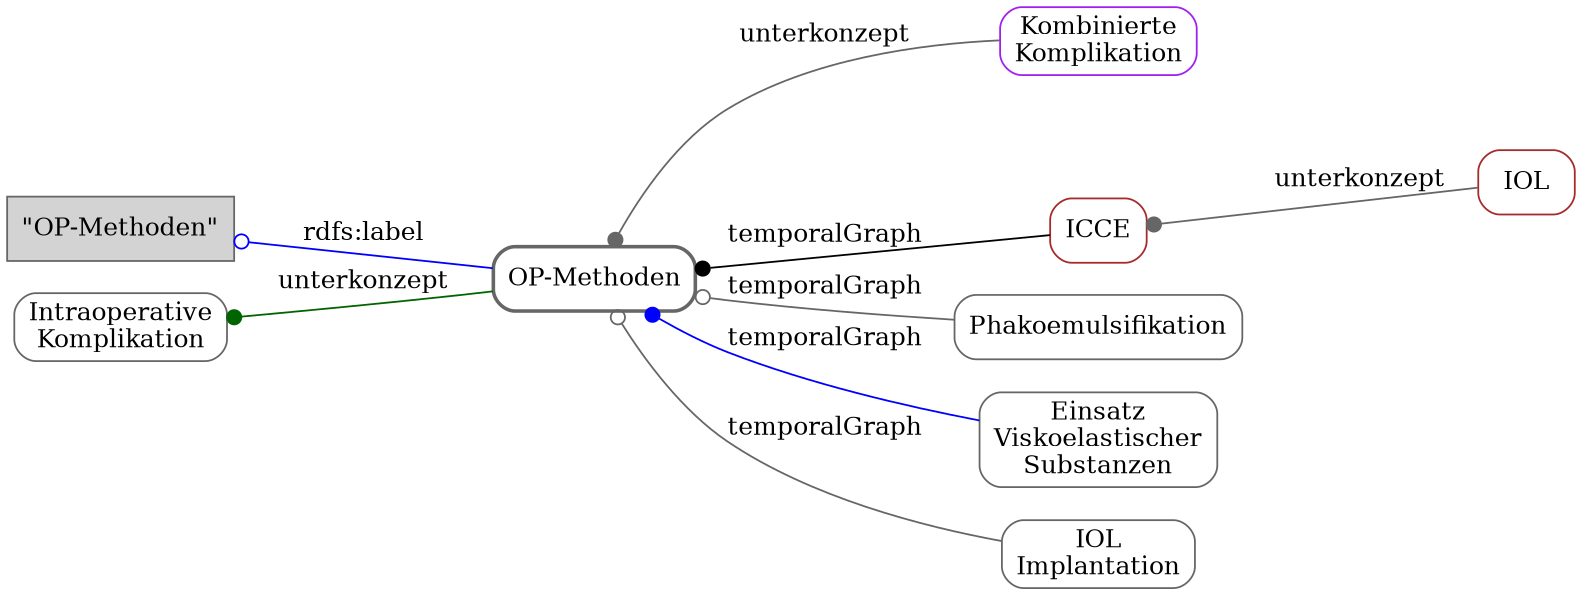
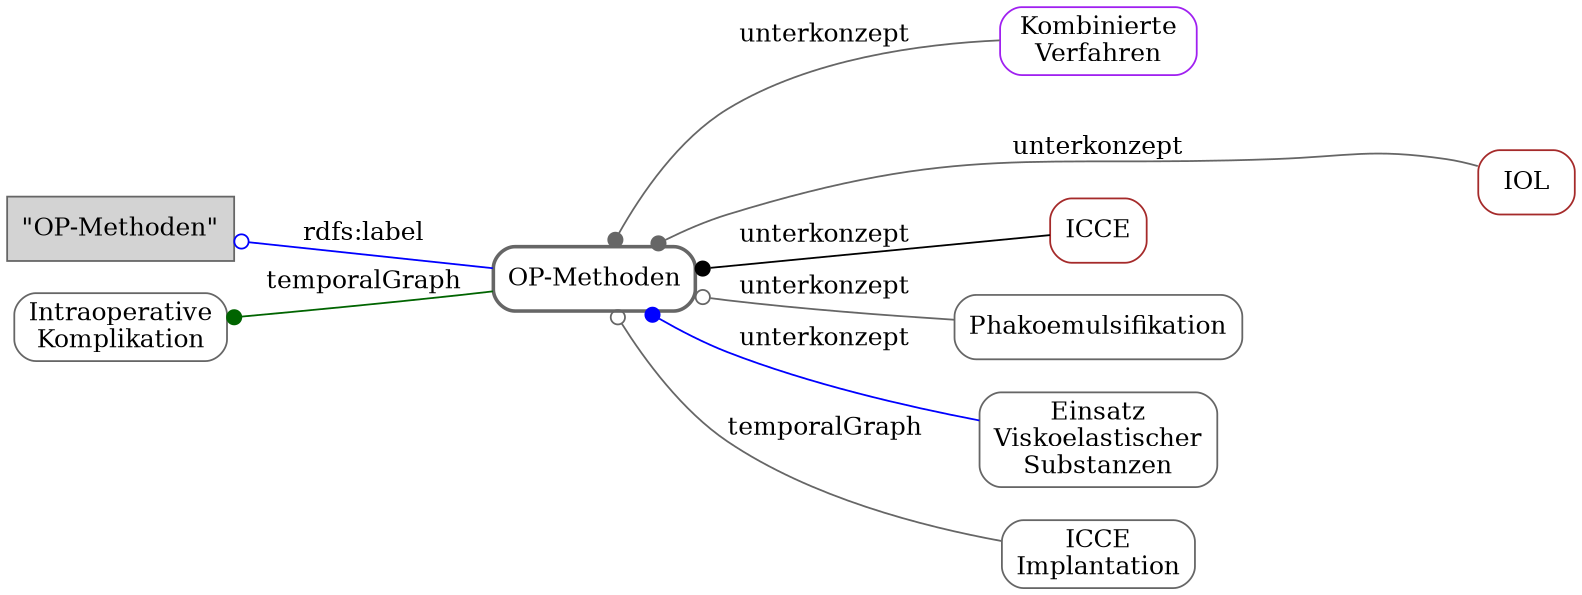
  digraph {
    rankdir=RL
    node [color=gray40 shape=box style=rounded]
    edge [arrowhead=dot arrowtail=normal color=gray40]
-   n1 [color=purple label="Kombinierte\nKomplikation\n"]
+   n1 [color=purple label="Kombinierte\nVerfahren\n"]
    n2 [label="OP-Methoden" style="rounded,bold"]
    n3 [fillcolor=lightgray label="&quot;OP-Methoden&quot;" style=filled]
    n4 [label="Intraoperative\nKomplikation\n"]
    n5 [color=brown label=IOL]
    n6 [color=brown label=ICCE]
    n7 [label=Phakoemulsifikation]
    n8 [label="Einsatz\nViskoelastischer\nSubstanzen\n"]
-   n9 [label="IOL\nImplantation\n"]
+   n9 [label="ICCE\nImplantation\n"]
    n1 -> n2 [label=unterkonzept]
    n2 -> n3 [arrowhead=odot color=blue label="rdfs:label"]
-   n2 -> n4 [color=darkgreen label=unterkonzept]
-   n5 -> n6 [label=unterkonzept]
-   n6 -> n2 [color=black label=temporalGraph]
-   n7 -> n2 [arrowhead=odot label=temporalGraph]
-   n8 -> n2 [color=blue label=temporalGraph]
+   n2 -> n4 [color=darkgreen label=temporalGraph]
+   n5 -> n2 [label=unterkonzept]
+   n6 -> n2 [color=black label=unterkonzept]
+   n7 -> n2 [arrowhead=odot label=unterkonzept]
+   n8 -> n2 [color=blue label=unterkonzept]
    n9 -> n2 [arrowhead=odot label=temporalGraph]
  }
